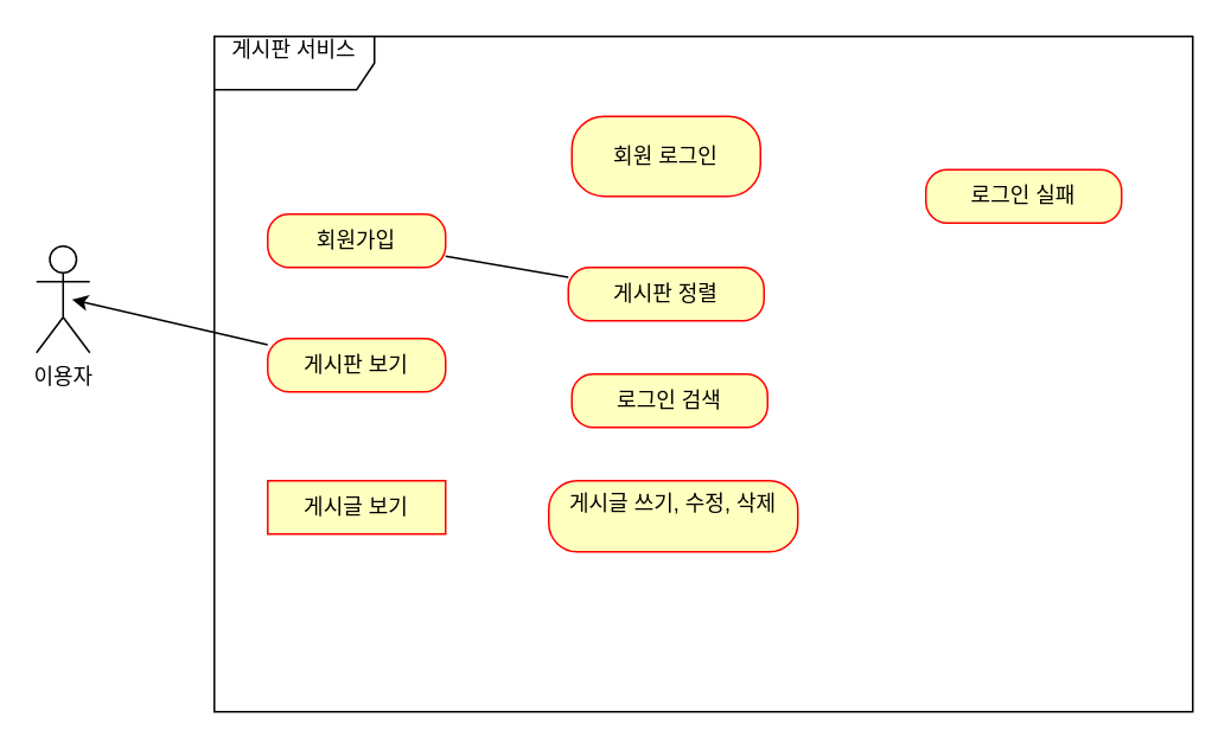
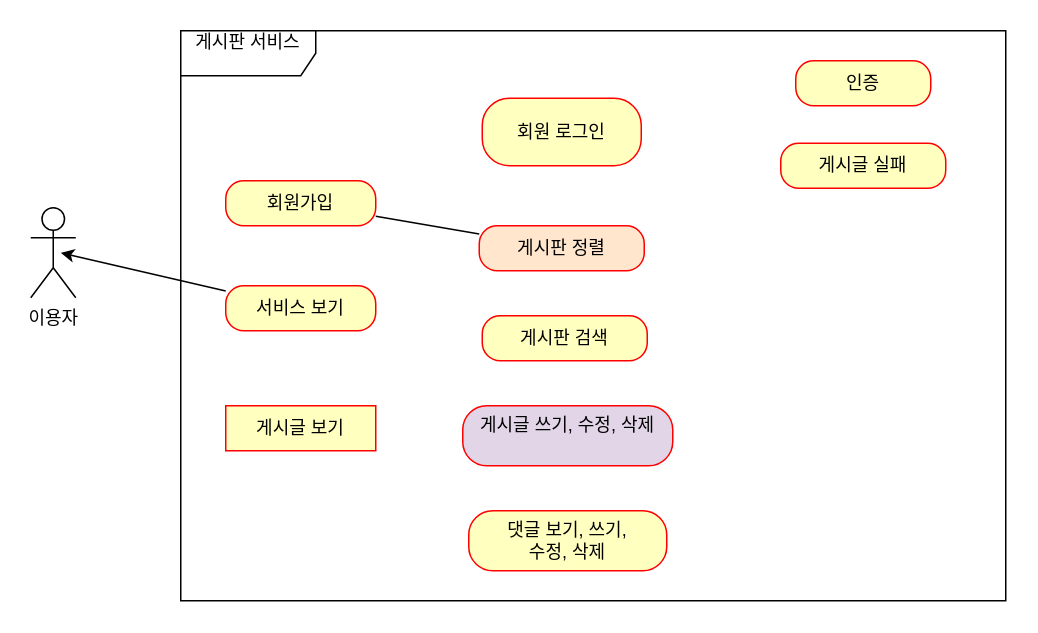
  <mxCell id="0" />
  <mxCell id="1" parent="0" />
  <mxCell id="2" value="이용자&lt;div&gt;&lt;br&gt;&lt;/div&gt;" style="shape=umlActor;verticalLabelPosition=bottom;verticalAlign=top;html=1;outlineConnect=0;" vertex="1" parent="1"><mxGeometry x="20" y="138" width="30" height="60" as="geometry" /></mxCell>
  <mxCell id="3" value="게시판 서비스&lt;div&gt;&lt;br&gt;&lt;/div&gt;" style="shape=umlFrame;whiteSpace=wrap;html=1;pointerEvents=0;width=90;height=30;" vertex="1" parent="1"><mxGeometry x="120" y="20" width="550" height="380" as="geometry" /></mxCell>
  <mxCell id="4" value="회원가입" style="rounded=1;whiteSpace=wrap;html=1;arcSize=40;fontColor=#000000;fillColor=#ffffc0;strokeColor=#ff0000;" vertex="1" parent="1"><mxGeometry x="150" y="120" width="100" height="30" as="geometry" /></mxCell>
  <mxCell id="5" value="회원 로그인" style="rounded=1;whiteSpace=wrap;html=1;arcSize=40;fontColor=#000000;fillColor=#ffffc0;strokeColor=#ff0000;" vertex="1" parent="1"><mxGeometry x="321" y="65" width="106" height="45" as="geometry" /></mxCell>
  <mxCell id="6" value="게시글 보기" style="whiteSpace=wrap;html=1;arcSize=40;fontColor=#000000;fillColor=#ffffc0;strokeColor=#ff0000;rounded=0;" vertex="1" parent="1"><mxGeometry x="150" y="270" width="100" height="30" as="geometry" /></mxCell>
  <mxCell id="7" style="rounded=0;orthogonalLoop=1;jettySize=auto;html=1;" edge="1" parent="1" source="8"><mxGeometry relative="1" as="geometry"><mxPoint x="40" y="168" as="targetPoint" /></mxGeometry></mxCell>
- <mxCell id="8" value="게시판 보기" style="rounded=1;whiteSpace=wrap;html=1;arcSize=40;fontColor=#000000;fillColor=#ffffc0;strokeColor=#ff0000;" vertex="1" parent="1"><mxGeometry x="150" y="190" width="100" height="30" as="geometry" /></mxCell>
- <mxCell id="10" value="로그인 실패" style="rounded=1;whiteSpace=wrap;html=1;arcSize=40;fontColor=#000000;fillColor=#ffffc0;strokeColor=#ff0000;" vertex="1" parent="1"><mxGeometry x="520" y="95" width="110" height="30" as="geometry" /></mxCell>
- <mxCell id="11" value="게시판 정렬" style="rounded=1;whiteSpace=wrap;html=1;arcSize=40;fontColor=#000000;fillColor=#ffffc0;strokeColor=#ff0000;" vertex="1" parent="1"><mxGeometry x="319" y="150" width="110" height="30" as="geometry" /></mxCell>
- <mxCell id="12" value="로그인&lt;span style=&quot;background-color: transparent; color: light-dark(rgb(0, 0, 0), rgb(237, 237, 237));&quot;&gt;&amp;nbsp;검색&lt;/span&gt;" style="rounded=1;whiteSpace=wrap;html=1;arcSize=40;fontColor=#000000;fillColor=#ffffc0;strokeColor=#ff0000;" vertex="1" parent="1"><mxGeometry x="321" y="210" width="110" height="30" as="geometry" /></mxCell>
- <mxCell id="13" value="게시글 쓰기, 수정, 삭제&lt;div&gt;&lt;br&gt;&lt;/div&gt;" style="rounded=1;whiteSpace=wrap;html=1;arcSize=40;fontColor=#000000;fillColor=#ffffc0;strokeColor=#ff0000;" vertex="1" parent="1"><mxGeometry x="308" y="270" width="140" height="40" as="geometry" /></mxCell>
+ <mxCell id="8" value="서비스 보기" style="rounded=1;whiteSpace=wrap;html=1;arcSize=40;fontColor=#000000;fillColor=#ffffc0;strokeColor=#ff0000;" vertex="1" parent="1"><mxGeometry x="150" y="190" width="100" height="30" as="geometry" /></mxCell>
+ <mxCell id="9" value="인증" style="rounded=1;whiteSpace=wrap;html=1;arcSize=40;fontColor=#000000;fillColor=#ffffc0;strokeColor=#ff0000;" vertex="1" parent="1"><mxGeometry x="530" y="40" width="90" height="30" as="geometry" /></mxCell>
+ <mxCell id="10" value="게시글 실패" style="rounded=1;whiteSpace=wrap;html=1;arcSize=40;fontColor=#000000;fillColor=#ffffc0;strokeColor=#ff0000;" vertex="1" parent="1"><mxGeometry x="520" y="95" width="110" height="30" as="geometry" /></mxCell>
+ <mxCell id="11" value="게시판 정렬" style="rounded=1;whiteSpace=wrap;html=1;arcSize=40;fontColor=#000000;fillColor=#ffe6cc;strokeColor=#ff0000;" vertex="1" parent="1"><mxGeometry x="319" y="150" width="110" height="30" as="geometry" /></mxCell>
+ <mxCell id="12" value="게시판&lt;span style=&quot;background-color: transparent; color: light-dark(rgb(0, 0, 0), rgb(237, 237, 237));&quot;&gt;&amp;nbsp;검색&lt;/span&gt;" style="rounded=1;whiteSpace=wrap;html=1;arcSize=40;fontColor=#000000;fillColor=#ffffc0;strokeColor=#ff0000;" vertex="1" parent="1"><mxGeometry x="321" y="210" width="110" height="30" as="geometry" /></mxCell>
+ <mxCell id="13" value="게시글 쓰기, 수정, 삭제&lt;div&gt;&lt;br&gt;&lt;/div&gt;" style="rounded=1;whiteSpace=wrap;html=1;arcSize=40;fontColor=#000000;fillColor=#e1d5e7;strokeColor=#ff0000;" vertex="1" parent="1"><mxGeometry x="308" y="270" width="140" height="40" as="geometry" /></mxCell>
+ <mxCell id="14" value="댓글 보기, 쓰기,&lt;br&gt;수정, 삭제" style="rounded=1;whiteSpace=wrap;html=1;arcSize=40;fontColor=#000000;fillColor=#ffffc0;strokeColor=#ff0000;" vertex="1" parent="1"><mxGeometry x="312" y="340" width="132" height="40" as="geometry" /></mxCell>
  <mxCell id="15" style="edgeStyle=orthogonalEdgeStyle;rounded=0;orthogonalLoop=1;jettySize=auto;html=1;exitX=0.5;exitY=1;exitDx=0;exitDy=0;" edge="1" parent="1" source="10" target="10"><mxGeometry relative="1" as="geometry" /></mxCell>
  <mxCell id="16" style="rounded=0;orthogonalLoop=1;jettySize=auto;html=1;endArrow=none;startFill=0;" edge="1" parent="1" source="4" target="11"><mxGeometry relative="1" as="geometry" /></mxCell>
